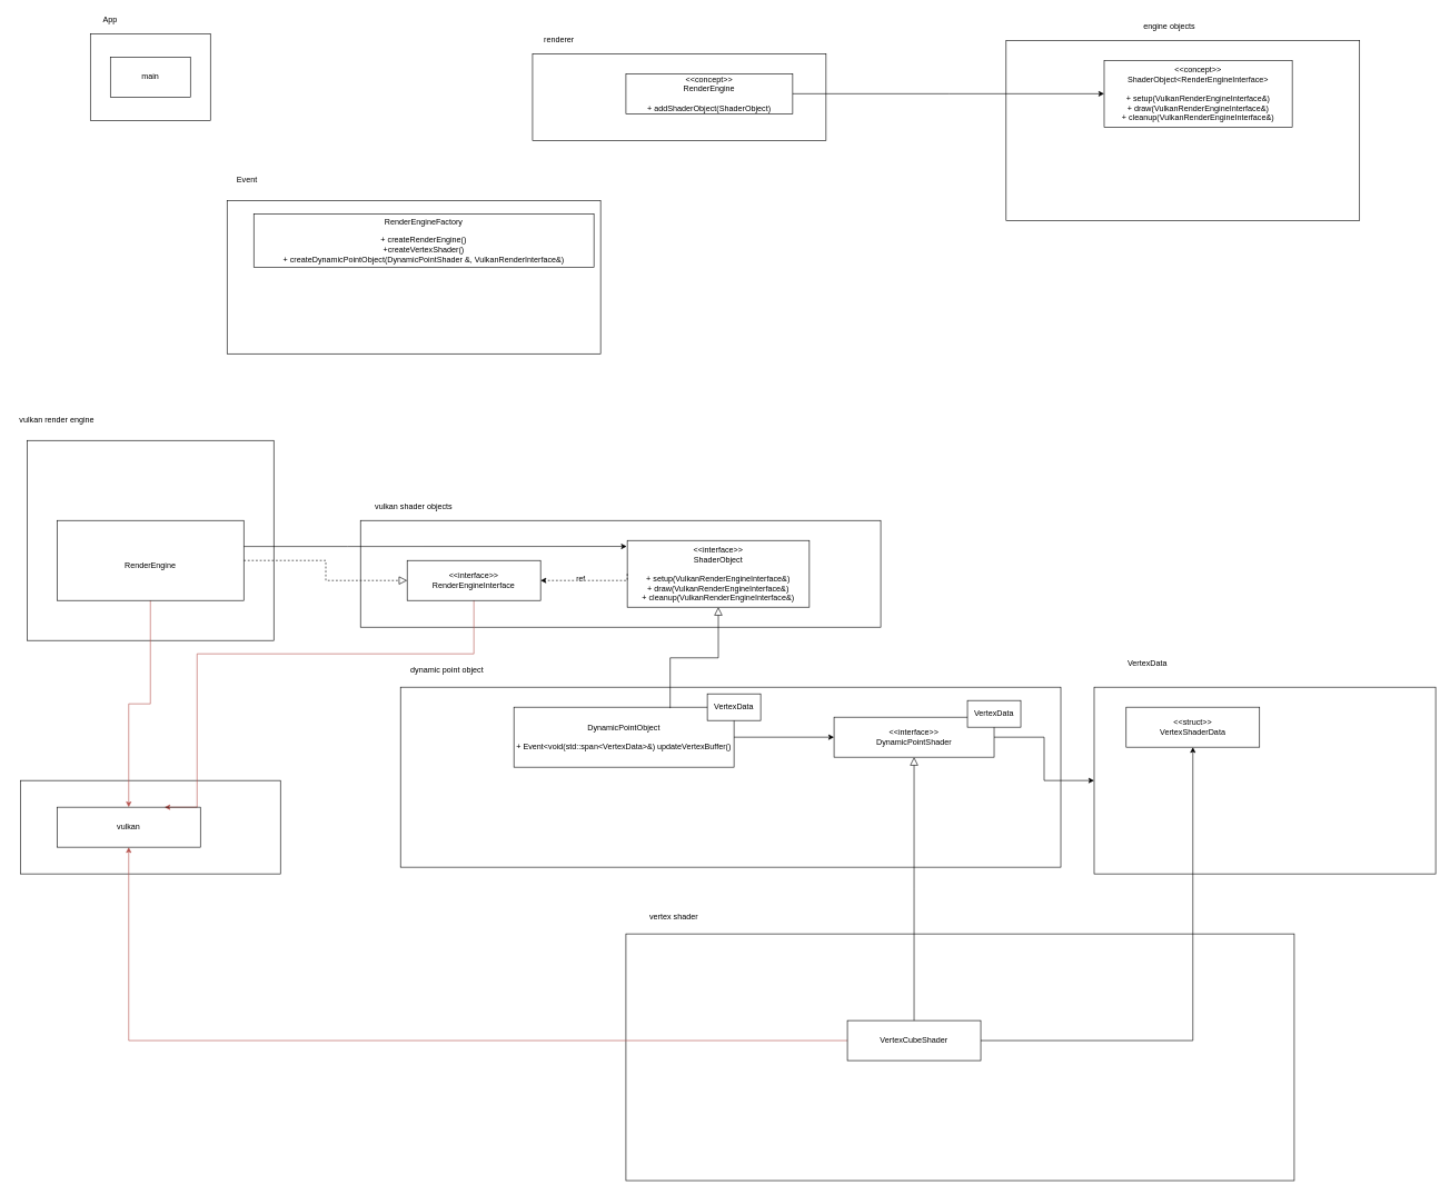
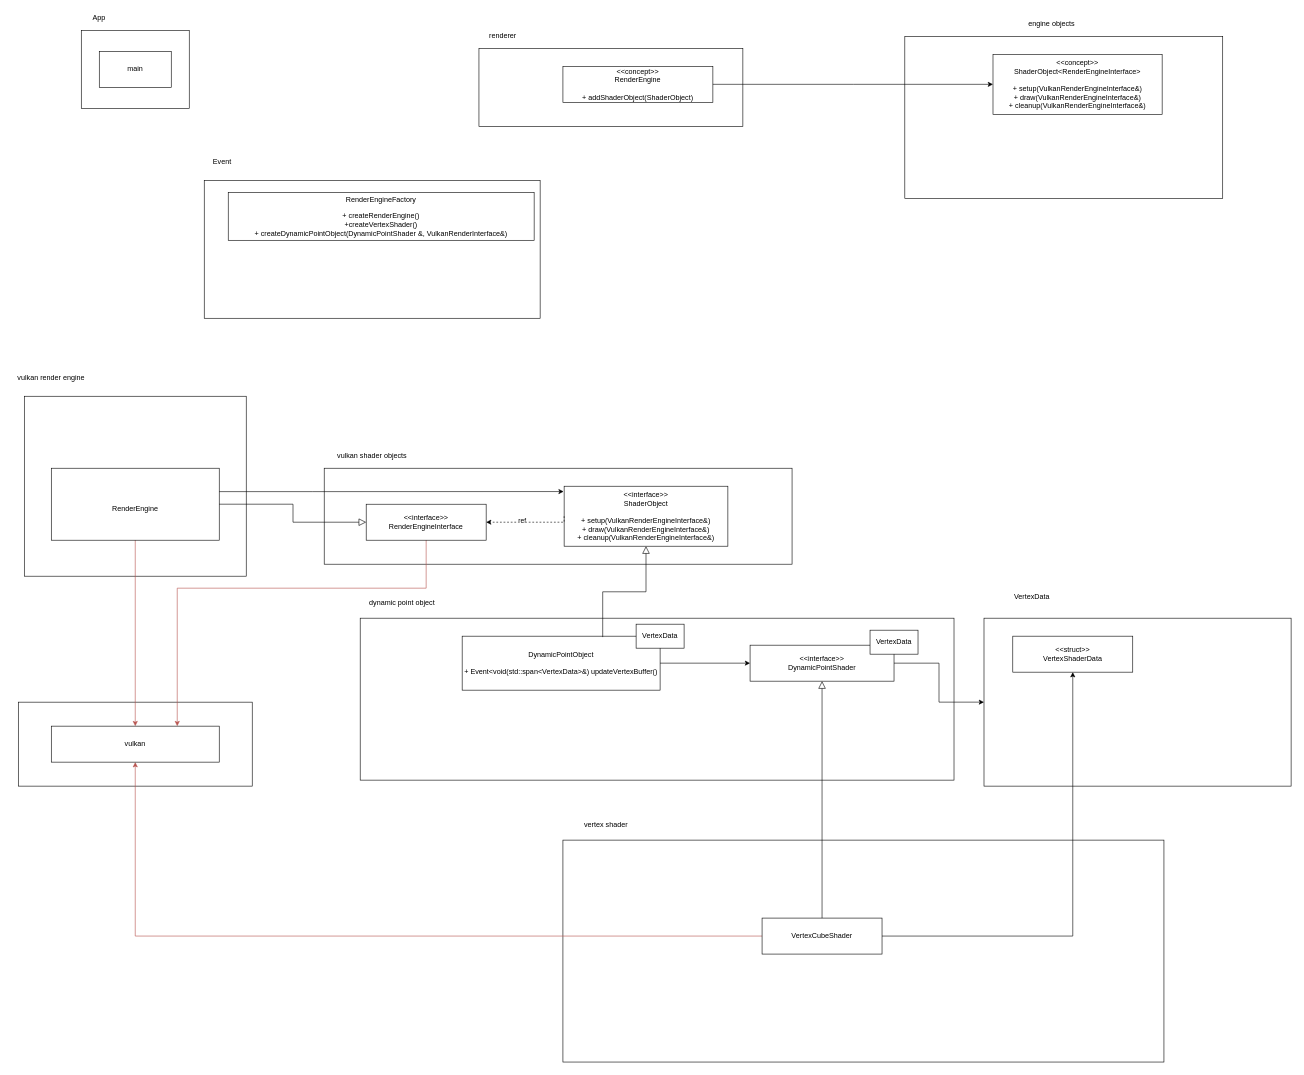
  <mxCell id="0" />
  <mxCell id="1" parent="0" />
  <mxCell id="2" value="" style="rounded=0;whiteSpace=wrap;html=1;fillColor=none;" vertex="1" parent="1"><mxGeometry x="30" y="1170" width="390" height="140" as="geometry" /></mxCell>
  <mxCell id="3" value="" style="rounded=0;whiteSpace=wrap;html=1;fillColor=none;" vertex="1" parent="1"><mxGeometry x="1640" y="1030" width="512" height="280" as="geometry" /></mxCell>
  <mxCell id="4" value="" style="rounded=0;whiteSpace=wrap;html=1;fillColor=none;" parent="1" vertex="1"><mxGeometry x="600" y="1030" width="990" height="270" as="geometry" /></mxCell>
  <mxCell id="5" value="" style="rounded=0;whiteSpace=wrap;html=1;fillColor=none;" parent="1" vertex="1"><mxGeometry x="540" y="780" width="780" height="160" as="geometry" /></mxCell>
  <mxCell id="6" value="" style="rounded=0;whiteSpace=wrap;html=1;fillColor=none;" parent="1" vertex="1"><mxGeometry x="40" y="660" width="370" height="300" as="geometry" /></mxCell>
  <mxCell id="7" value="" style="rounded=0;whiteSpace=wrap;html=1;fillColor=none;" parent="1" vertex="1"><mxGeometry x="1508" y="60" width="530" height="270" as="geometry" /></mxCell>
  <mxCell id="8" value="" style="rounded=0;whiteSpace=wrap;html=1;fillColor=none;" parent="1" vertex="1"><mxGeometry x="135" y="50" width="180" height="130" as="geometry" /></mxCell>
  <mxCell id="9" value="App" style="text;html=1;strokeColor=none;fillColor=none;align=center;verticalAlign=middle;whiteSpace=wrap;rounded=0;" parent="1" vertex="1"><mxGeometry x="145" y="20" width="40" height="20" as="geometry" /></mxCell>
  <mxCell id="10" value="" style="rounded=0;whiteSpace=wrap;html=1;fillColor=none;" parent="1" vertex="1"><mxGeometry x="798" y="80" width="440" height="130" as="geometry" /></mxCell>
  <mxCell id="11" value="renderer" style="text;html=1;strokeColor=none;fillColor=none;align=center;verticalAlign=middle;whiteSpace=wrap;rounded=0;" parent="1" vertex="1"><mxGeometry x="818" y="50" width="40" height="20" as="geometry" /></mxCell>
  <mxCell id="12" value="main" style="rounded=0;whiteSpace=wrap;html=1;fillColor=none;" parent="1" vertex="1"><mxGeometry x="165" y="85" width="120" height="60" as="geometry" /></mxCell>
  <mxCell id="13" style="edgeStyle=elbowEdgeStyle;rounded=0;orthogonalLoop=1;jettySize=auto;html=1;entryX=0;entryY=0.5;entryDx=0;entryDy=0;" parent="1" source="14" target="15" edge="1"><mxGeometry relative="1" as="geometry" /></mxCell>
  <mxCell id="14" value="&amp;lt;&amp;lt;concept&amp;gt;&amp;gt;&lt;br&gt;RenderEngine&lt;br&gt;&lt;br&gt;+ addShaderObject(ShaderObject)" style="rounded=0;whiteSpace=wrap;html=1;fillColor=none;" parent="1" vertex="1"><mxGeometry x="938" y="110" width="250" height="60" as="geometry" /></mxCell>
  <mxCell id="15" value="&amp;lt;&amp;lt;concept&amp;gt;&amp;gt;&lt;br&gt;ShaderObject&amp;lt;RenderEngineInterface&amp;gt;&lt;br&gt;&lt;br&gt;+ setup(VulkanRenderEngineInterface&amp;amp;)&lt;br&gt;+ draw(VulkanRenderEngineInterface&amp;amp;)&lt;br&gt;+ cleanup(VulkanRenderEngineInterface&amp;amp;)" style="rounded=0;whiteSpace=wrap;html=1;fillColor=none;" parent="1" vertex="1"><mxGeometry x="1655" y="90" width="282" height="100" as="geometry" /></mxCell>
  <mxCell id="16" value="engine objects" style="text;html=1;strokeColor=none;fillColor=none;align=center;verticalAlign=middle;whiteSpace=wrap;rounded=0;" parent="1" vertex="1"><mxGeometry x="1688" y="30" width="130" height="20" as="geometry" /></mxCell>
  <mxCell id="17" value="" style="endArrow=block;endSize=10;endFill=0;shadow=0;strokeWidth=1;rounded=0;edgeStyle=elbowEdgeStyle;elbow=vertical;exitX=0.71;exitY=0.017;exitDx=0;exitDy=0;exitPerimeter=0;" parent="1" source="34" target="24" edge="1"><mxGeometry width="160" relative="1" as="geometry"><mxPoint x="769.5" y="640" as="sourcePoint" /><mxPoint x="769.5" y="560" as="targetPoint" /></mxGeometry></mxCell>
  <mxCell id="18" value="vulkan render engine" style="text;html=1;strokeColor=none;fillColor=none;align=center;verticalAlign=middle;whiteSpace=wrap;rounded=0;" parent="1" vertex="1"><mxGeometry x="20" y="620" width="130" height="20" as="geometry" /></mxCell>
  <mxCell id="19" value="vulkan shader objects" style="text;html=1;strokeColor=none;fillColor=none;align=center;verticalAlign=middle;whiteSpace=wrap;rounded=0;" parent="1" vertex="1"><mxGeometry x="555" y="750" width="130" height="20" as="geometry" /></mxCell>
  <mxCell id="20" style="edgeStyle=orthogonalEdgeStyle;rounded=0;orthogonalLoop=1;jettySize=auto;html=1;entryX=0.75;entryY=0;entryDx=0;entryDy=0;fillColor=#f8cecc;strokeColor=#b85450;" edge="1" parent="1" source="21" target="46"><mxGeometry relative="1" as="geometry"><Array as="points"><mxPoint x="710" y="980" /><mxPoint x="295" y="980" /></Array></mxGeometry></mxCell>
  <mxCell id="21" value="&amp;lt;&amp;lt;interface&amp;gt;&amp;gt;&lt;br&gt;RenderEngineInterface" style="rounded=0;whiteSpace=wrap;html=1;fillColor=none;" parent="1" vertex="1"><mxGeometry x="610" y="840" width="200" height="60" as="geometry" /></mxCell>
  <mxCell id="22" style="edgeStyle=orthogonalEdgeStyle;rounded=0;orthogonalLoop=1;jettySize=auto;html=1;dashed=1;exitX=0;exitY=0.5;exitDx=0;exitDy=0;entryX=1;entryY=0.5;entryDx=0;entryDy=0;" edge="1" parent="1" source="24" target="21"><mxGeometry relative="1" as="geometry"><Array as="points"><mxPoint x="940" y="870" /></Array></mxGeometry></mxCell>
  <mxCell id="23" value="ref" style="edgeLabel;html=1;align=center;verticalAlign=middle;resizable=0;points=[];" vertex="1" connectable="0" parent="22"><mxGeometry x="0.159" y="-4" relative="1" as="geometry"><mxPoint as="offset" /></mxGeometry></mxCell>
  <mxCell id="24" value="&amp;lt;&amp;lt;interface&amp;gt;&amp;gt;&lt;br&gt;ShaderObject&lt;br&gt;&lt;br&gt;+ setup(VulkanRenderEngineInterface&amp;amp;)&lt;br&gt;+ draw(VulkanRenderEngineInterface&amp;amp;)&lt;br&gt;+ cleanup(VulkanRenderEngineInterface&amp;amp;)" style="rounded=0;whiteSpace=wrap;html=1;fillColor=none;" parent="1" vertex="1"><mxGeometry x="940" y="810" width="273" height="100" as="geometry" /></mxCell>
  <mxCell id="25" value="dynamic point object" style="text;html=1;strokeColor=none;fillColor=none;align=center;verticalAlign=middle;whiteSpace=wrap;rounded=0;" parent="1" vertex="1"><mxGeometry x="580" y="990" width="180" height="30" as="geometry" /></mxCell>
  <mxCell id="26" style="edgeStyle=orthogonalEdgeStyle;rounded=0;orthogonalLoop=1;jettySize=auto;html=1;fillColor=#f8cecc;strokeColor=#b85450;" edge="1" parent="1" source="28" target="46"><mxGeometry relative="1" as="geometry" /></mxCell>
  <mxCell id="27" style="edgeStyle=orthogonalEdgeStyle;rounded=0;orthogonalLoop=1;jettySize=auto;html=1;entryX=-0.003;entryY=0.089;entryDx=0;entryDy=0;entryPerimeter=0;" edge="1" parent="1" source="28" target="24"><mxGeometry relative="1" as="geometry"><Array as="points"><mxPoint x="520" y="819" /><mxPoint x="520" y="819" /></Array></mxGeometry></mxCell>
  <mxCell id="28" value="&lt;br&gt;RenderEngine" style="rounded=0;whiteSpace=wrap;html=1;fillColor=none;" parent="1" vertex="1"><mxGeometry x="85" y="780" width="280" height="120" as="geometry" /></mxCell>
- <mxCell id="29" value="" style="endArrow=block;endSize=10;endFill=0;shadow=0;strokeWidth=1;rounded=0;edgeStyle=elbowEdgeStyle;exitX=1;exitY=0.5;exitDx=0;exitDy=0;entryX=0;entryY=0.5;entryDx=0;entryDy=0;dashed=1;" parent="1" source="28" target="21" edge="1"><mxGeometry width="160" relative="1" as="geometry"><mxPoint x="460" y="820" as="sourcePoint" /><mxPoint x="460" y="740" as="targetPoint" /></mxGeometry></mxCell>
+ <mxCell id="29" value="" style="endArrow=block;endSize=10;endFill=0;shadow=0;strokeWidth=1;rounded=0;edgeStyle=elbowEdgeStyle;exitX=1;exitY=0.5;exitDx=0;exitDy=0;entryX=0;entryY=0.5;entryDx=0;entryDy=0;" parent="1" source="28" target="21" edge="1"><mxGeometry width="160" relative="1" as="geometry"><mxPoint x="460" y="820" as="sourcePoint" /><mxPoint x="460" y="740" as="targetPoint" /></mxGeometry></mxCell>
  <mxCell id="30" value="" style="rounded=0;whiteSpace=wrap;html=1;fillColor=none;" parent="1" vertex="1"><mxGeometry x="340" y="300" width="560" height="230" as="geometry" /></mxCell>
  <mxCell id="31" value="Event" style="text;html=1;strokeColor=none;fillColor=none;align=center;verticalAlign=middle;whiteSpace=wrap;rounded=0;" parent="1" vertex="1"><mxGeometry x="350" y="260" width="40" height="20" as="geometry" /></mxCell>
  <mxCell id="32" value="RenderEngineFactory&lt;br&gt;&lt;br&gt;+ createRenderEngine()&lt;br&gt;+createVertexShader()&lt;br&gt;+ createDynamicPointObject(DynamicPointShader &amp;amp;, VulkanRenderInterface&amp;amp;)&lt;br&gt;" style="rounded=0;whiteSpace=wrap;html=1;fillColor=none;" parent="1" vertex="1"><mxGeometry x="380" y="320" width="510" height="80" as="geometry" /></mxCell>
  <mxCell id="33" style="edgeStyle=orthogonalEdgeStyle;rounded=0;orthogonalLoop=1;jettySize=auto;html=1;" edge="1" parent="1" source="34" target="36"><mxGeometry relative="1" as="geometry" /></mxCell>
  <mxCell id="34" value="DynamicPointObject&lt;br&gt;&lt;br&gt;+ Event&amp;lt;void(std::span&amp;lt;VertexData&amp;gt;&amp;amp;) updateVertexBuffer()" style="rounded=0;whiteSpace=wrap;html=1;fillColor=none;" parent="1" vertex="1"><mxGeometry x="770" y="1060" width="330" height="90" as="geometry" /></mxCell>
  <mxCell id="35" style="edgeStyle=orthogonalEdgeStyle;rounded=0;orthogonalLoop=1;jettySize=auto;html=1;" edge="1" parent="1" source="36" target="3"><mxGeometry relative="1" as="geometry" /></mxCell>
  <mxCell id="36" value="&amp;lt;&amp;lt;interface&amp;gt;&amp;gt;&lt;br&gt;DynamicPointShader" style="rounded=0;whiteSpace=wrap;html=1;fillColor=none;" vertex="1" parent="1"><mxGeometry x="1250" y="1075" width="240" height="60" as="geometry" /></mxCell>
  <mxCell id="37" value="" style="rounded=0;whiteSpace=wrap;html=1;fillColor=none;" vertex="1" parent="1"><mxGeometry x="938" y="1400" width="1002" height="370" as="geometry" /></mxCell>
  <mxCell id="38" value="vertex shader" style="text;html=1;strokeColor=none;fillColor=none;align=center;verticalAlign=middle;whiteSpace=wrap;rounded=0;" vertex="1" parent="1"><mxGeometry x="920" y="1360" width="180" height="30" as="geometry" /></mxCell>
  <mxCell id="39" style="edgeStyle=orthogonalEdgeStyle;rounded=0;orthogonalLoop=1;jettySize=auto;html=1;entryX=0.5;entryY=1;entryDx=0;entryDy=0;exitX=1;exitY=0.5;exitDx=0;exitDy=0;" edge="1" parent="1" source="41" target="44"><mxGeometry relative="1" as="geometry"><mxPoint x="1470" y="1470" as="sourcePoint" /></mxGeometry></mxCell>
  <mxCell id="40" style="edgeStyle=orthogonalEdgeStyle;rounded=0;orthogonalLoop=1;jettySize=auto;html=1;entryX=0.5;entryY=1;entryDx=0;entryDy=0;fillColor=#f8cecc;strokeColor=#b85450;" edge="1" parent="1" source="41" target="46"><mxGeometry relative="1" as="geometry" /></mxCell>
  <mxCell id="41" value="VertexCubeShader" style="rounded=0;whiteSpace=wrap;html=1;fillColor=none;" vertex="1" parent="1"><mxGeometry x="1270" y="1530" width="200" height="60" as="geometry" /></mxCell>
  <mxCell id="42" value="" style="endArrow=block;endSize=10;endFill=0;shadow=0;strokeWidth=1;rounded=0;edgeStyle=elbowEdgeStyle;elbow=vertical;exitX=0.5;exitY=0;exitDx=0;exitDy=0;entryX=0.5;entryY=1;entryDx=0;entryDy=0;" edge="1" parent="1" source="41" target="36"><mxGeometry width="160" relative="1" as="geometry"><mxPoint x="1250" y="1515" as="sourcePoint" /><mxPoint x="1220" y="1270" as="targetPoint" /></mxGeometry></mxCell>
  <mxCell id="43" value="VertexData" style="rounded=0;whiteSpace=wrap;html=1;" vertex="1" parent="1"><mxGeometry x="1450" y="1050" width="80" height="40" as="geometry" /></mxCell>
  <mxCell id="44" value="&amp;lt;&amp;lt;struct&amp;gt;&amp;gt;&lt;br&gt;VertexShaderData" style="rounded=0;whiteSpace=wrap;html=1;fillColor=none;" vertex="1" parent="1"><mxGeometry x="1688" y="1060" width="200" height="60" as="geometry" /></mxCell>
  <mxCell id="45" value="VertexData" style="text;html=1;strokeColor=none;fillColor=none;align=center;verticalAlign=middle;whiteSpace=wrap;rounded=0;" vertex="1" parent="1"><mxGeometry x="1630" y="980" width="180" height="30" as="geometry" /></mxCell>
- <mxCell id="46" value="vulkan" style="rounded=0;whiteSpace=wrap;html=1;fillColor=none;" vertex="1" parent="1"><mxGeometry x="85" y="1210" width="215" height="60" as="geometry" /></mxCell>
+ <mxCell id="46" value="vulkan" style="rounded=0;whiteSpace=wrap;html=1;fillColor=none;" vertex="1" parent="1"><mxGeometry x="85" y="1210" width="280" height="60" as="geometry" /></mxCell>
  <mxCell id="47" value="VertexData" style="rounded=0;whiteSpace=wrap;html=1;" vertex="1" parent="1"><mxGeometry x="1060" y="1040" width="80" height="40" as="geometry" /></mxCell>
